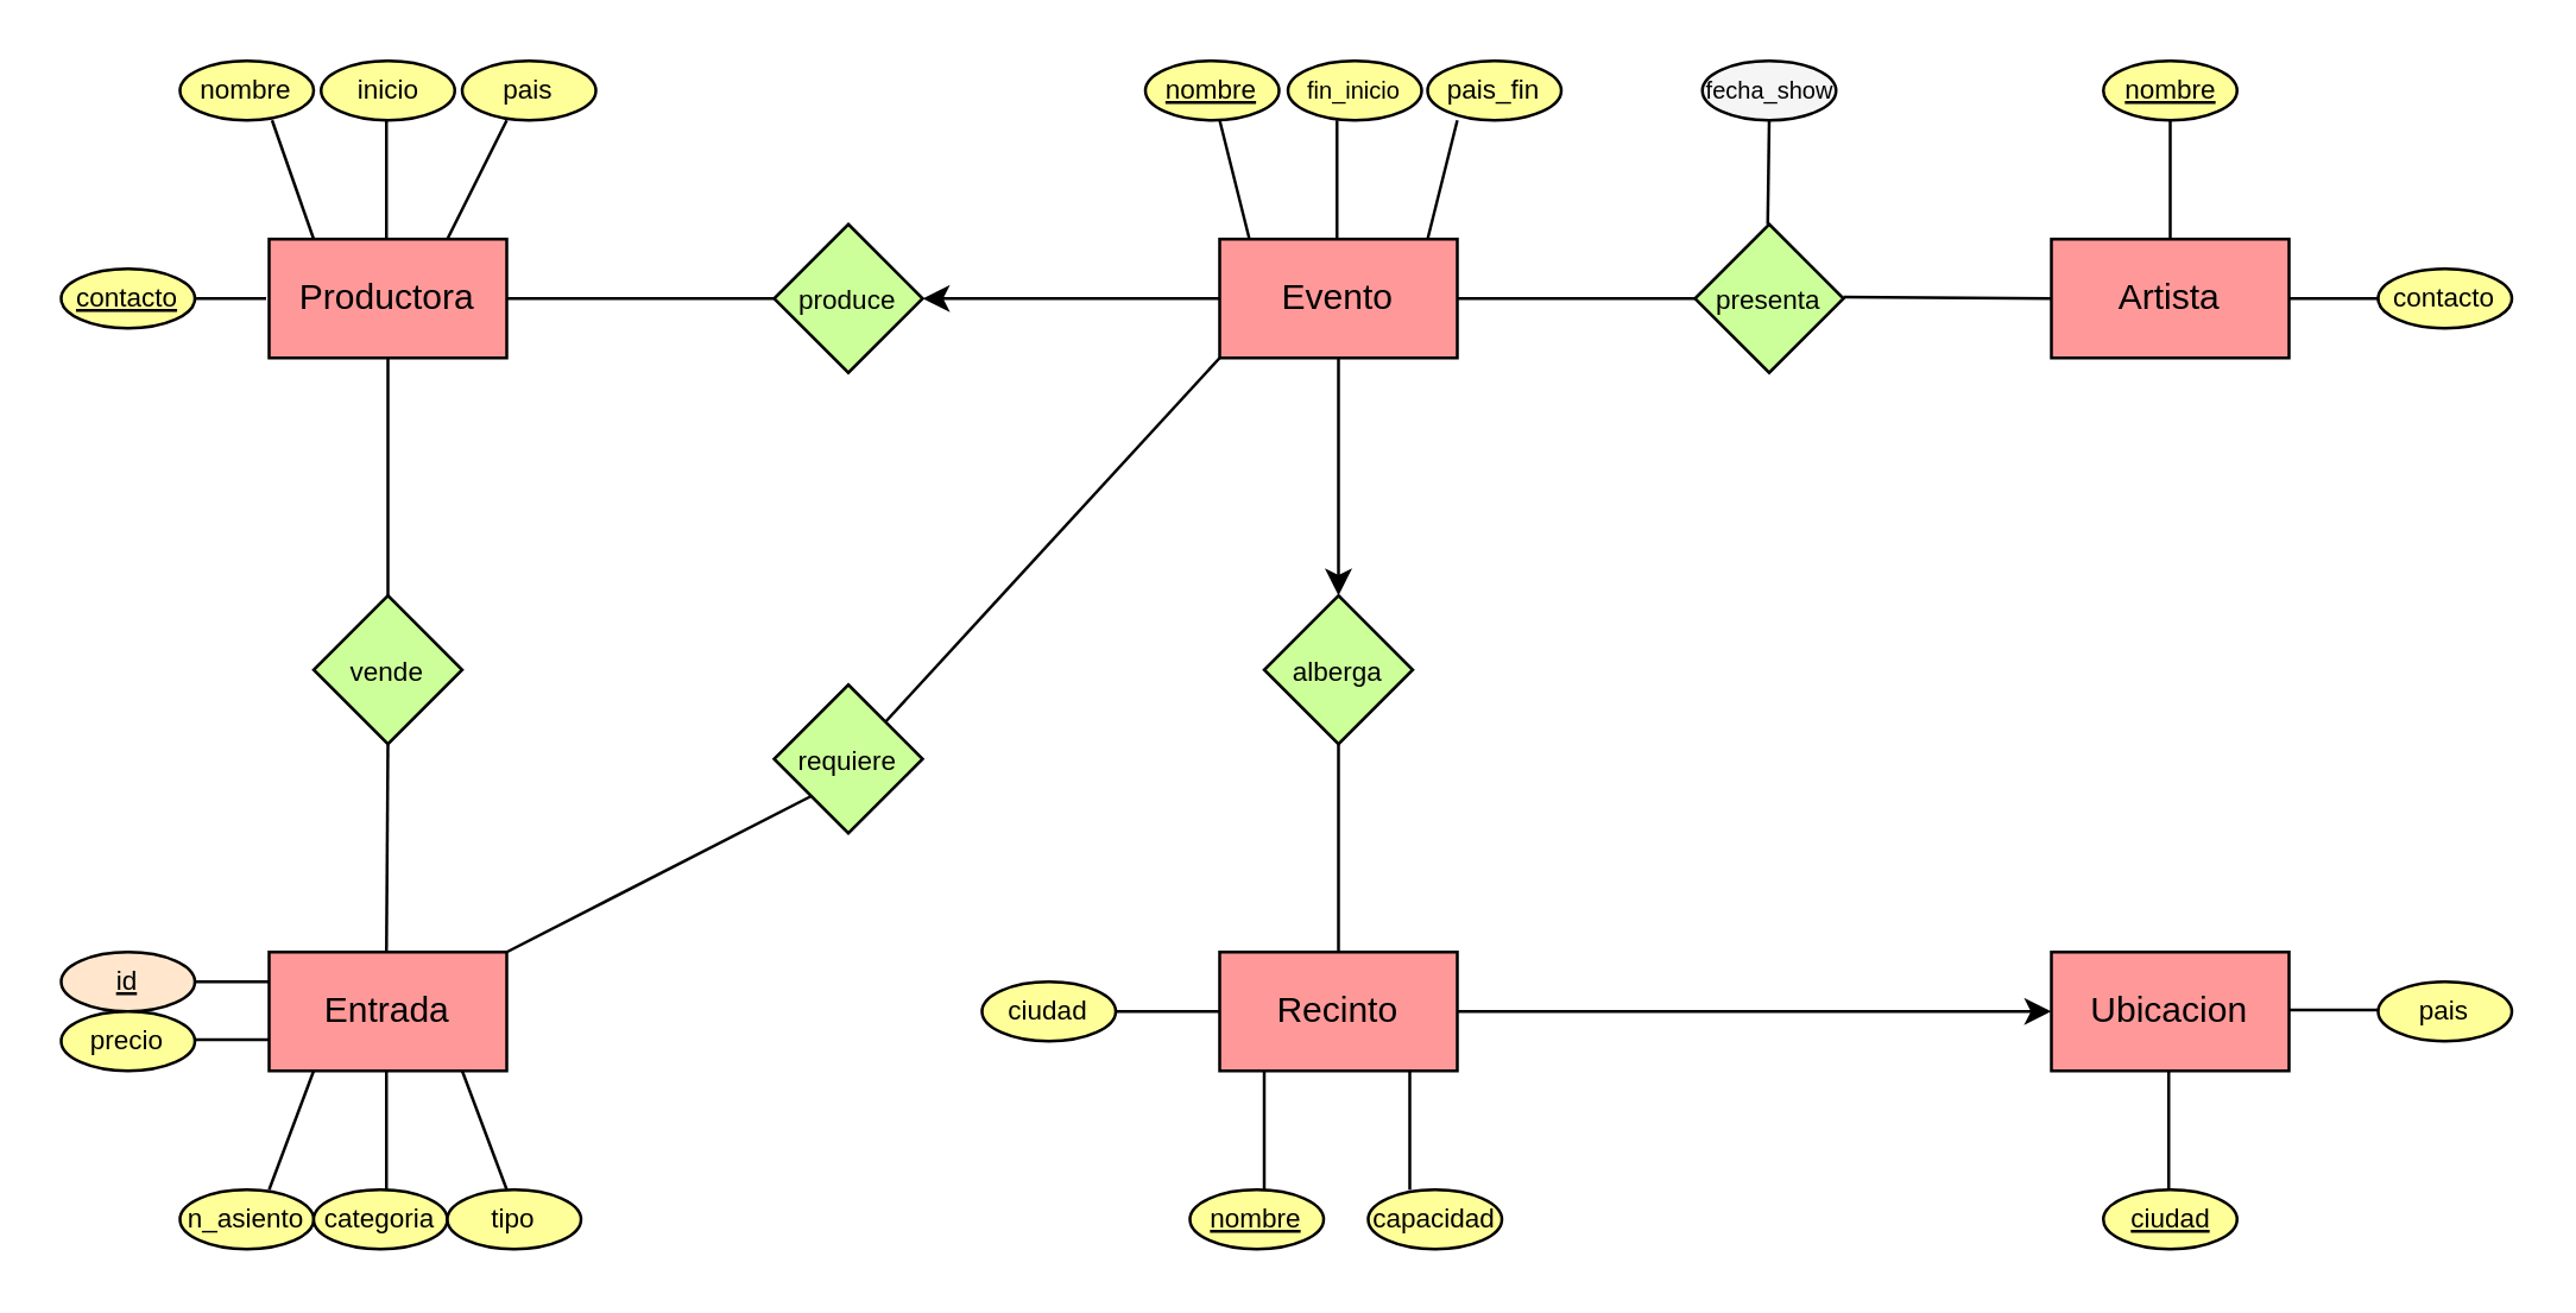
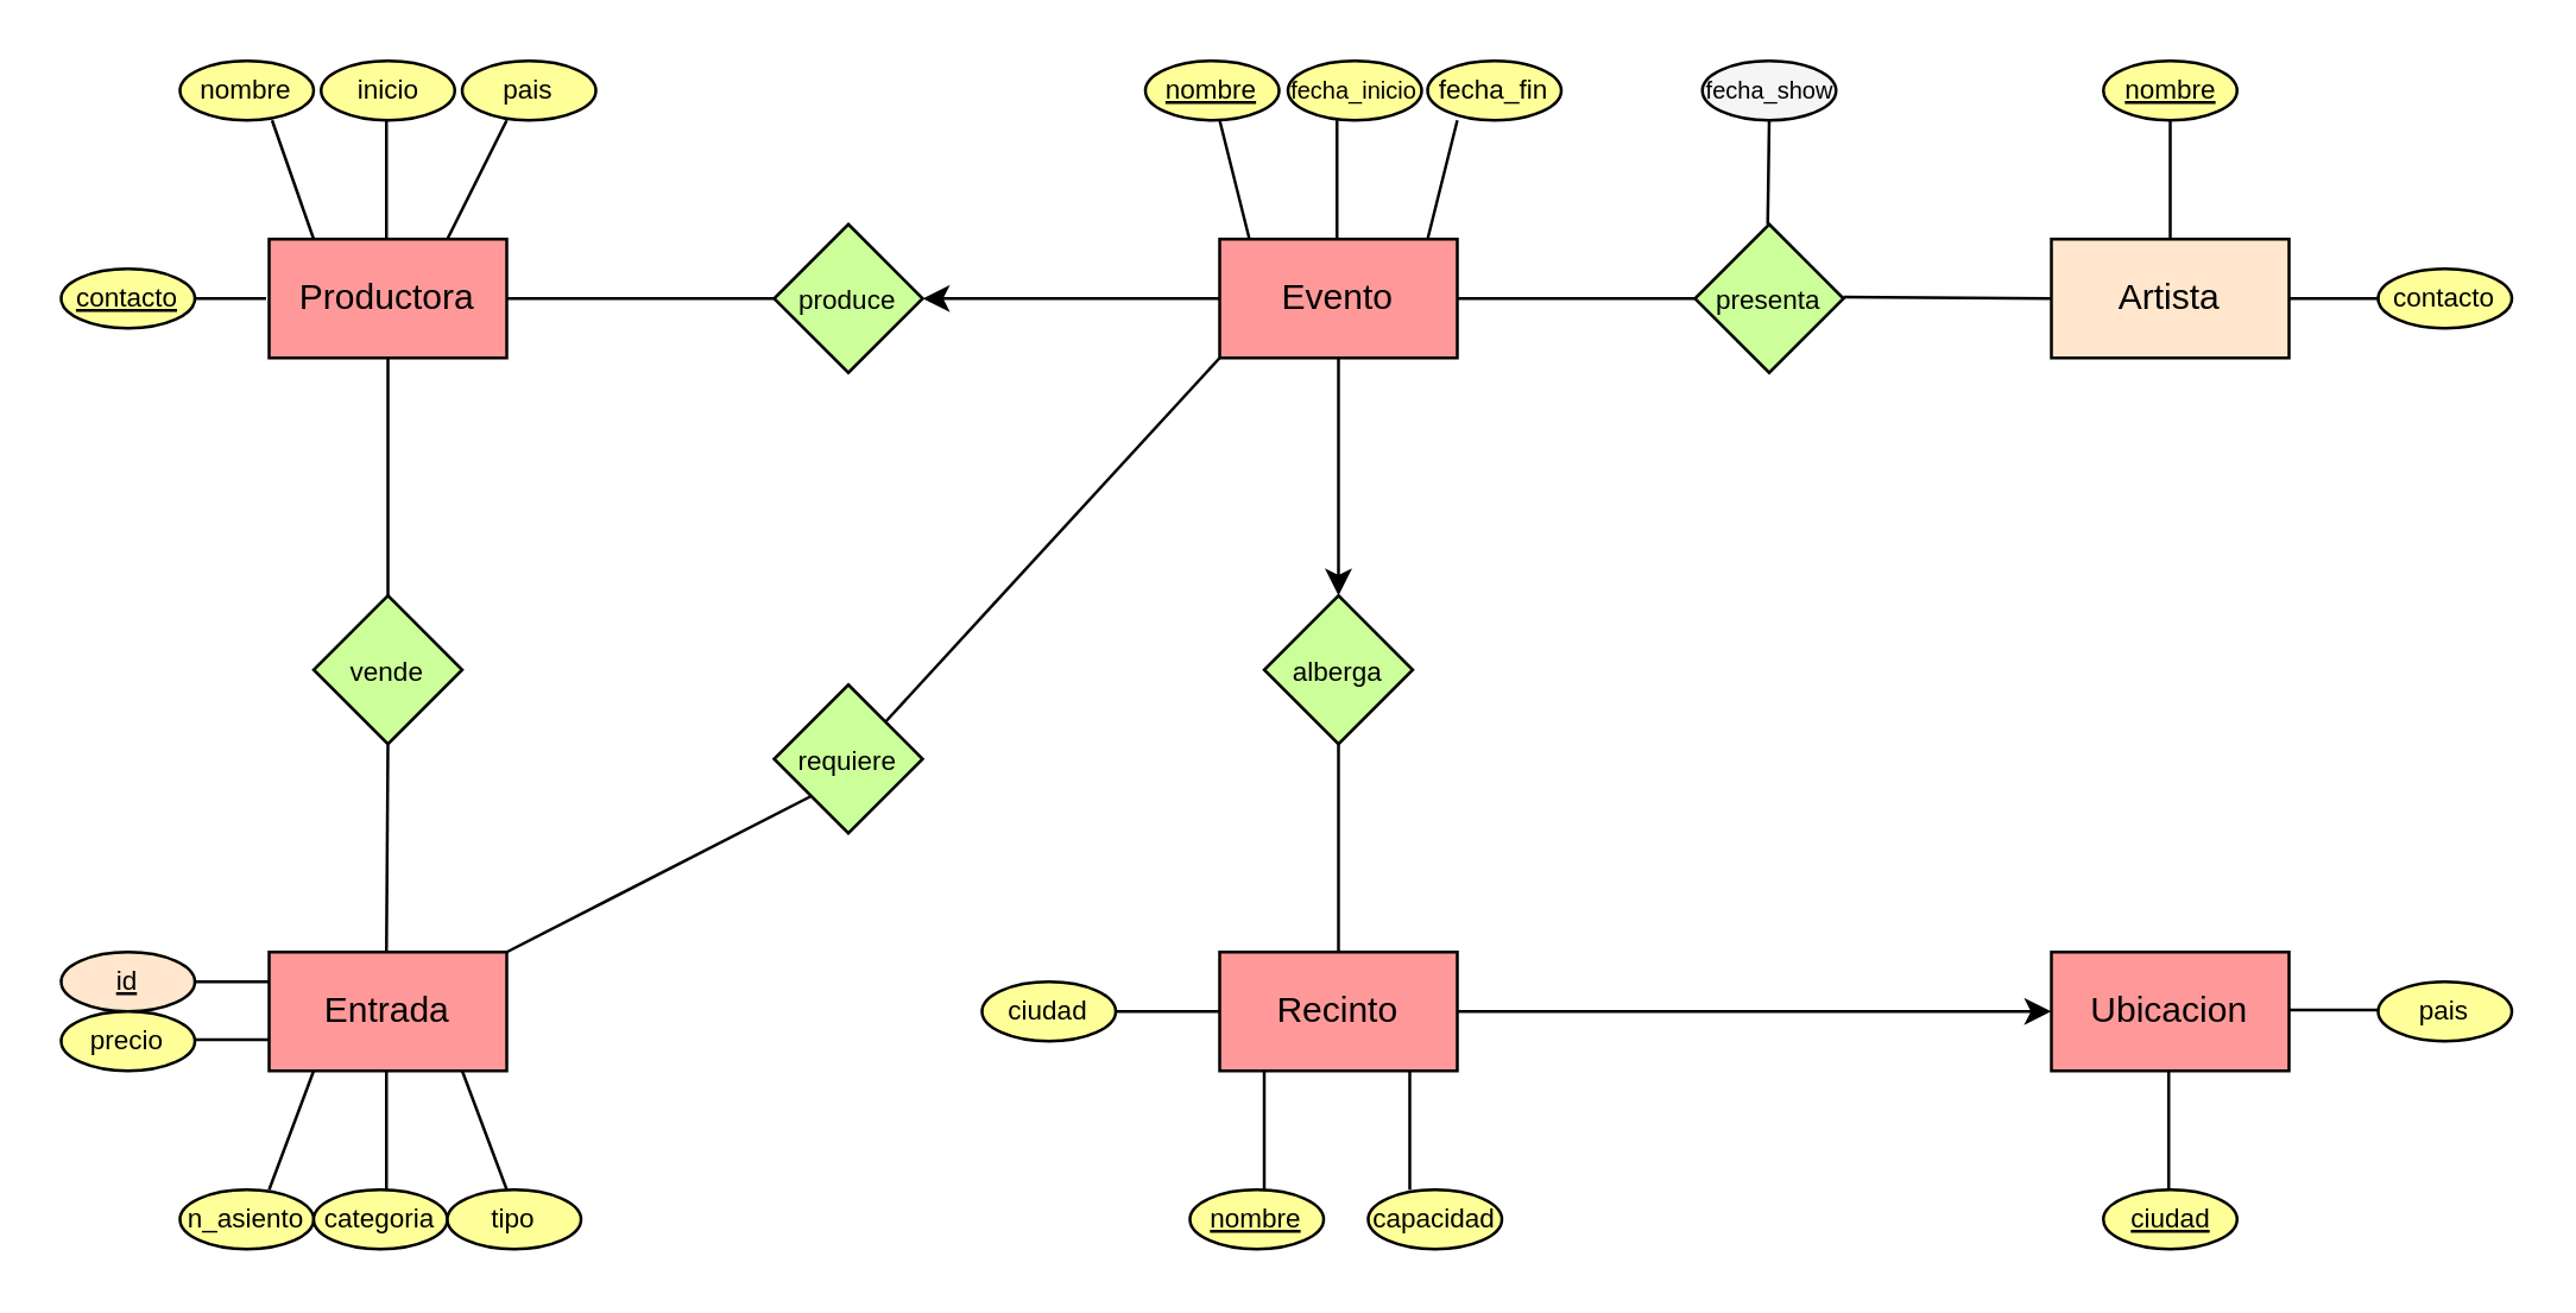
  <mxCell id="0" />
  <mxCell id="1" parent="0" />
  <mxCell id="2" value="Productora" style="rounded=0;whiteSpace=wrap;html=1;fillColor=#FF9999;" parent="1" vertex="1"><mxGeometry x="90" y="80" width="80" height="40" as="geometry" /></mxCell>
  <mxCell id="3" value="Evento" style="rounded=0;whiteSpace=wrap;html=1;fillColor=#FF9999;" parent="1" vertex="1"><mxGeometry x="410" y="80" width="80" height="40" as="geometry" /></mxCell>
- <mxCell id="4" value="Artista" style="rounded=0;whiteSpace=wrap;html=1;fillColor=#FF9999;" parent="1" vertex="1"><mxGeometry x="690" y="80" width="80" height="40" as="geometry" /></mxCell>
+ <mxCell id="4" value="Artista" style="rounded=0;whiteSpace=wrap;html=1;fillColor=#ffe6cc;" parent="1" vertex="1"><mxGeometry x="690" y="80" width="80" height="40" as="geometry" /></mxCell>
  <mxCell id="5" value="Recinto" style="rounded=0;whiteSpace=wrap;html=1;fillColor=#FF9999;" parent="1" vertex="1"><mxGeometry x="410" y="320" width="80" height="40" as="geometry" /></mxCell>
  <mxCell id="6" value="Entrada" style="rounded=0;whiteSpace=wrap;html=1;fillColor=#FF9999;" parent="1" vertex="1"><mxGeometry x="90" y="320" width="80" height="40" as="geometry" /></mxCell>
  <mxCell id="7" value="&lt;font style=&quot;font-size: 9px&quot;&gt;produce&lt;/font&gt;" style="rhombus;whiteSpace=wrap;html=1;fillColor=#CCFF99;" parent="1" vertex="1"><mxGeometry x="260" y="75" width="50" height="50" as="geometry" /></mxCell>
  <mxCell id="8" value="&lt;font style=&quot;font-size: 9px&quot;&gt;requiere&lt;/font&gt;" style="rhombus;whiteSpace=wrap;html=1;fillColor=#CCFF99;" parent="1" vertex="1"><mxGeometry x="260" y="230" width="50" height="50" as="geometry" /></mxCell>
  <mxCell id="9" value="&lt;font style=&quot;font-size: 9px&quot;&gt;alberga&lt;/font&gt;" style="rhombus;whiteSpace=wrap;html=1;fillColor=#CCFF99;" parent="1" vertex="1"><mxGeometry x="425" y="200" width="50" height="50" as="geometry" /></mxCell>
  <mxCell id="10" value="&lt;font style=&quot;font-size: 9px&quot;&gt;presenta&lt;/font&gt;" style="rhombus;whiteSpace=wrap;html=1;fillColor=#CCFF99;" parent="1" vertex="1"><mxGeometry x="570" y="75" width="50" height="50" as="geometry" /></mxCell>
  <mxCell id="11" value="Ubicacion" style="rounded=0;whiteSpace=wrap;html=1;fillColor=#FF9999;" parent="1" vertex="1"><mxGeometry x="690" y="320" width="80" height="40" as="geometry" /></mxCell>
  <mxCell id="12" value="" style="endArrow=classic;html=1;rounded=0;fontSize=9;entryX=0.5;entryY=0;entryDx=0;entryDy=0;" parent="1" target="9" edge="1"><mxGeometry width="50" height="50" relative="1" as="geometry"><mxPoint x="450" y="120" as="sourcePoint" /><mxPoint x="360" y="200" as="targetPoint" /></mxGeometry></mxCell>
  <mxCell id="13" value="" style="endArrow=none;html=1;rounded=0;fontSize=9;exitX=0.5;exitY=0;exitDx=0;exitDy=0;" parent="1" source="5" edge="1"><mxGeometry width="50" height="50" relative="1" as="geometry"><mxPoint x="400" y="300" as="sourcePoint" /><mxPoint x="450" y="250" as="targetPoint" /></mxGeometry></mxCell>
  <mxCell id="14" value="" style="endArrow=none;html=1;rounded=0;fontSize=9;exitX=1;exitY=0;exitDx=0;exitDy=0;" parent="1" source="8" edge="1"><mxGeometry width="50" height="50" relative="1" as="geometry"><mxPoint x="410" y="190" as="sourcePoint" /><mxPoint x="410" y="120" as="targetPoint" /></mxGeometry></mxCell>
  <mxCell id="15" value="" style="endArrow=none;html=1;rounded=0;fontSize=9;exitX=0.5;exitY=0;exitDx=0;exitDy=0;entryX=0;entryY=1;entryDx=0;entryDy=0;" parent="1" target="8" edge="1"><mxGeometry width="50" height="50" relative="1" as="geometry"><mxPoint x="170" y="320" as="sourcePoint" /><mxPoint x="170" y="250" as="targetPoint" /></mxGeometry></mxCell>
  <mxCell id="16" value="" style="endArrow=classic;html=1;rounded=0;fontSize=9;entryX=1;entryY=0.5;entryDx=0;entryDy=0;" parent="1" target="7" edge="1"><mxGeometry width="50" height="50" relative="1" as="geometry"><mxPoint x="410" y="100" as="sourcePoint" /><mxPoint x="460" y="50" as="targetPoint" /></mxGeometry></mxCell>
  <mxCell id="17" value="" style="endArrow=none;html=1;rounded=0;fontSize=9;exitX=1;exitY=0.5;exitDx=0;exitDy=0;" parent="1" source="2" edge="1"><mxGeometry width="50" height="50" relative="1" as="geometry"><mxPoint x="210" y="150" as="sourcePoint" /><mxPoint x="260" y="100" as="targetPoint" /></mxGeometry></mxCell>
  <mxCell id="18" value="&lt;font style=&quot;font-size: 9px&quot;&gt;vende&lt;/font&gt;" style="rhombus;whiteSpace=wrap;html=1;fillColor=#CCFF99;" parent="1" vertex="1"><mxGeometry x="105" y="200" width="50" height="50" as="geometry" /></mxCell>
  <mxCell id="19" value="" style="endArrow=none;html=1;rounded=0;fontSize=9;entryX=0;entryY=0.5;entryDx=0;entryDy=0;" parent="1" target="10" edge="1"><mxGeometry width="50" height="50" relative="1" as="geometry"><mxPoint x="490" y="100" as="sourcePoint" /><mxPoint x="540" y="50" as="targetPoint" /></mxGeometry></mxCell>
  <mxCell id="20" value="" style="endArrow=none;html=1;rounded=0;fontSize=9;exitX=0.5;exitY=0;exitDx=0;exitDy=0;" parent="1" source="18" edge="1"><mxGeometry width="50" height="50" relative="1" as="geometry"><mxPoint x="80" y="170" as="sourcePoint" /><mxPoint x="130" y="120" as="targetPoint" /></mxGeometry></mxCell>
  <mxCell id="21" value="" style="endArrow=none;html=1;rounded=0;fontSize=9;exitX=0.5;exitY=0;exitDx=0;exitDy=0;" parent="1" edge="1"><mxGeometry width="50" height="50" relative="1" as="geometry"><mxPoint x="129.5" y="320" as="sourcePoint" /><mxPoint x="130" y="250" as="targetPoint" /></mxGeometry></mxCell>
  <mxCell id="22" value="" style="endArrow=none;html=1;rounded=0;fontSize=9;" parent="1" edge="1"><mxGeometry width="50" height="50" relative="1" as="geometry"><mxPoint x="620" y="99.5" as="sourcePoint" /><mxPoint x="690" y="100" as="targetPoint" /></mxGeometry></mxCell>
  <mxCell id="23" value="" style="endArrow=classic;html=1;rounded=0;fontSize=9;entryX=0;entryY=0.5;entryDx=0;entryDy=0;" parent="1" target="11" edge="1"><mxGeometry width="50" height="50" relative="1" as="geometry"><mxPoint x="490" y="340" as="sourcePoint" /><mxPoint x="540" y="290" as="targetPoint" /></mxGeometry></mxCell>
  <mxCell id="24" value="" style="endArrow=none;html=1;rounded=0;fontSize=9;" parent="1" edge="1"><mxGeometry width="50" height="50" relative="1" as="geometry"><mxPoint x="730" y="80" as="sourcePoint" /><mxPoint x="730" y="40" as="targetPoint" /></mxGeometry></mxCell>
  <mxCell id="25" value="" style="endArrow=none;html=1;rounded=0;fontSize=9;" parent="1" edge="1"><mxGeometry width="50" height="50" relative="1" as="geometry"><mxPoint x="770" y="100" as="sourcePoint" /><mxPoint x="810" y="100" as="targetPoint" /></mxGeometry></mxCell>
  <mxCell id="26" value="" style="endArrow=none;html=1;rounded=0;fontSize=9;" parent="1" edge="1"><mxGeometry width="50" height="50" relative="1" as="geometry"><mxPoint x="425" y="400" as="sourcePoint" /><mxPoint x="425" y="360" as="targetPoint" /></mxGeometry></mxCell>
  <mxCell id="27" value="" style="endArrow=none;html=1;rounded=0;fontSize=9;" parent="1" edge="1"><mxGeometry width="50" height="50" relative="1" as="geometry"><mxPoint x="474" y="400" as="sourcePoint" /><mxPoint x="474" y="360" as="targetPoint" /></mxGeometry></mxCell>
  <mxCell id="28" value="" style="endArrow=none;html=1;rounded=0;fontSize=9;" parent="1" edge="1"><mxGeometry width="50" height="50" relative="1" as="geometry"><mxPoint x="729.5" y="400" as="sourcePoint" /><mxPoint x="729.5" y="360" as="targetPoint" /></mxGeometry></mxCell>
  <mxCell id="29" value="" style="endArrow=none;html=1;rounded=0;fontSize=9;" parent="1" edge="1"><mxGeometry width="50" height="50" relative="1" as="geometry"><mxPoint x="770" y="339.5" as="sourcePoint" /><mxPoint x="810" y="339.5" as="targetPoint" /></mxGeometry></mxCell>
  <mxCell id="30" value="" style="endArrow=none;html=1;rounded=0;fontSize=9;" parent="1" edge="1"><mxGeometry width="50" height="50" relative="1" as="geometry"><mxPoint x="420" y="80" as="sourcePoint" /><mxPoint x="410" y="40" as="targetPoint" /></mxGeometry></mxCell>
  <mxCell id="31" value="" style="endArrow=none;html=1;rounded=0;fontSize=9;" parent="1" edge="1"><mxGeometry width="50" height="50" relative="1" as="geometry"><mxPoint x="449.5" y="80" as="sourcePoint" /><mxPoint x="449.5" y="40" as="targetPoint" /></mxGeometry></mxCell>
  <mxCell id="32" value="" style="endArrow=none;html=1;rounded=0;fontSize=9;" parent="1" edge="1"><mxGeometry width="50" height="50" relative="1" as="geometry"><mxPoint x="90" y="400" as="sourcePoint" /><mxPoint x="105" y="360" as="targetPoint" /></mxGeometry></mxCell>
  <mxCell id="33" value="" style="endArrow=none;html=1;rounded=0;fontSize=9;" parent="1" edge="1"><mxGeometry width="50" height="50" relative="1" as="geometry"><mxPoint x="480" y="80" as="sourcePoint" /><mxPoint x="490" y="40" as="targetPoint" /></mxGeometry></mxCell>
  <mxCell id="34" value="" style="endArrow=none;html=1;rounded=0;fontSize=9;" parent="1" edge="1"><mxGeometry width="50" height="50" relative="1" as="geometry"><mxPoint x="129.5" y="400" as="sourcePoint" /><mxPoint x="129.5" y="360" as="targetPoint" /></mxGeometry></mxCell>
  <mxCell id="35" value="" style="endArrow=none;html=1;rounded=0;fontSize=9;" parent="1" edge="1"><mxGeometry width="50" height="50" relative="1" as="geometry"><mxPoint x="170" y="400" as="sourcePoint" /><mxPoint x="155" y="360" as="targetPoint" /></mxGeometry></mxCell>
  <mxCell id="36" value="" style="endArrow=none;html=1;rounded=0;fontSize=9;" parent="1" edge="1"><mxGeometry width="50" height="50" relative="1" as="geometry"><mxPoint x="90" y="330" as="sourcePoint" /><mxPoint x="51" y="330" as="targetPoint" /></mxGeometry></mxCell>
  <mxCell id="37" value="" style="endArrow=none;html=1;rounded=0;fontSize=9;" parent="1" edge="1"><mxGeometry width="50" height="50" relative="1" as="geometry"><mxPoint x="150" y="80" as="sourcePoint" /><mxPoint x="170" y="40" as="targetPoint" /></mxGeometry></mxCell>
  <mxCell id="38" value="" style="endArrow=none;html=1;rounded=0;fontSize=9;" parent="1" edge="1"><mxGeometry width="50" height="50" relative="1" as="geometry"><mxPoint x="50" y="349.5" as="sourcePoint" /><mxPoint x="90" y="349.5" as="targetPoint" /></mxGeometry></mxCell>
  <mxCell id="39" value="" style="endArrow=none;html=1;rounded=0;fontSize=9;entryX=0.689;entryY=1;entryDx=0;entryDy=0;entryPerimeter=0;" parent="1" edge="1" target="54"><mxGeometry width="50" height="50" relative="1" as="geometry"><mxPoint x="105" y="80" as="sourcePoint" /><mxPoint x="105" y="40" as="targetPoint" /></mxGeometry></mxCell>
  <mxCell id="40" value="" style="endArrow=none;html=1;rounded=0;fontSize=9;" parent="1" edge="1"><mxGeometry width="50" height="50" relative="1" as="geometry"><mxPoint x="594.5" y="75" as="sourcePoint" /><mxPoint x="595" y="40" as="targetPoint" /></mxGeometry></mxCell>
  <mxCell id="41" value="" style="endArrow=none;html=1;rounded=0;fontSize=9;" parent="1" edge="1"><mxGeometry width="50" height="50" relative="1" as="geometry"><mxPoint x="50" y="100" as="sourcePoint" /><mxPoint x="89" y="100" as="targetPoint" /></mxGeometry></mxCell>
  <mxCell id="42" value="&lt;u&gt;nombre&lt;/u&gt;" style="ellipse;whiteSpace=wrap;html=1;fontSize=9;fillColor=#FFFF99;" parent="1" vertex="1"><mxGeometry x="385" y="20" width="45" height="20" as="geometry" /></mxCell>
- <mxCell id="43" value="&lt;font style=&quot;font-size: 8px&quot;&gt;fin_inicio&lt;/font&gt;" style="ellipse;whiteSpace=wrap;html=1;fontSize=9;fillColor=#FFFF99;" parent="1" vertex="1"><mxGeometry x="433" y="20" width="45" height="20" as="geometry" /></mxCell>
- <mxCell id="44" value="pais_fin" style="ellipse;whiteSpace=wrap;html=1;fontSize=9;fillColor=#FFFF99;" parent="1" vertex="1"><mxGeometry x="480" y="20" width="45" height="20" as="geometry" /></mxCell>
+ <mxCell id="43" value="&lt;font style=&quot;font-size: 8px&quot;&gt;fecha_inicio&lt;/font&gt;" style="ellipse;whiteSpace=wrap;html=1;fontSize=9;fillColor=#FFFF99;" parent="1" vertex="1"><mxGeometry x="433" y="20" width="45" height="20" as="geometry" /></mxCell>
+ <mxCell id="44" value="fecha_fin" style="ellipse;whiteSpace=wrap;html=1;fontSize=9;fillColor=#FFFF99;" parent="1" vertex="1"><mxGeometry x="480" y="20" width="45" height="20" as="geometry" /></mxCell>
  <mxCell id="45" value="&lt;u&gt;nombre&lt;/u&gt;" style="ellipse;whiteSpace=wrap;html=1;fontSize=9;fillColor=#FFFF99;" parent="1" vertex="1"><mxGeometry x="400" y="400" width="45" height="20" as="geometry" /></mxCell>
  <mxCell id="46" value="capacidad" style="ellipse;whiteSpace=wrap;html=1;fontSize=9;fillColor=#FFFF99;" parent="1" vertex="1"><mxGeometry x="460" y="400" width="45" height="20" as="geometry" /></mxCell>
  <mxCell id="47" value="" style="endArrow=none;html=1;rounded=0;fontSize=9;" parent="1" edge="1"><mxGeometry width="50" height="50" relative="1" as="geometry"><mxPoint x="410" y="340" as="sourcePoint" /><mxPoint x="370" y="340" as="targetPoint" /></mxGeometry></mxCell>
  <mxCell id="48" value="ciudad" style="ellipse;whiteSpace=wrap;html=1;fontSize=9;fillColor=#FFFF99;" parent="1" vertex="1"><mxGeometry x="330" y="330" width="45" height="20" as="geometry" /></mxCell>
  <mxCell id="49" value="&lt;u&gt;ciudad&lt;/u&gt;" style="ellipse;whiteSpace=wrap;html=1;fontSize=9;fillColor=#FFFF99;" parent="1" vertex="1"><mxGeometry x="707.5" y="400" width="45" height="20" as="geometry" /></mxCell>
  <mxCell id="50" value="pais" style="ellipse;whiteSpace=wrap;html=1;fontSize=9;fillColor=#FFFF99;" parent="1" vertex="1"><mxGeometry x="800" y="330" width="45" height="20" as="geometry" /></mxCell>
  <mxCell id="51" value="&lt;u&gt;nombre&lt;/u&gt;" style="ellipse;whiteSpace=wrap;html=1;fontSize=9;fillColor=#FFFF99;" parent="1" vertex="1"><mxGeometry x="707.5" y="20" width="45" height="20" as="geometry" /></mxCell>
  <mxCell id="52" value="contacto" style="ellipse;whiteSpace=wrap;html=1;fontSize=9;fillColor=#FFFF99;" parent="1" vertex="1"><mxGeometry x="800" y="90" width="45" height="20" as="geometry" /></mxCell>
  <mxCell id="53" value="&lt;font style=&quot;font-size: 8px&quot;&gt;fecha_show&lt;/font&gt;" style="ellipse;whiteSpace=wrap;html=1;fontSize=9;fillColor=#f5f5f5;" parent="1" vertex="1"><mxGeometry x="572.5" y="20" width="45" height="20" as="geometry" /></mxCell>
  <mxCell id="54" value="nombre" style="ellipse;whiteSpace=wrap;html=1;fontSize=9;fillColor=#FFFF99;" parent="1" vertex="1"><mxGeometry x="60" y="20" width="45" height="20" as="geometry" /></mxCell>
  <mxCell id="55" value="pais" style="ellipse;whiteSpace=wrap;html=1;fontSize=9;fillColor=#FFFF99;" parent="1" vertex="1"><mxGeometry x="155" y="20" width="45" height="20" as="geometry" /></mxCell>
  <mxCell id="56" value="&lt;u&gt;contacto&lt;/u&gt;" style="ellipse;whiteSpace=wrap;html=1;fontSize=9;fillColor=#FFFF99;" parent="1" vertex="1"><mxGeometry x="20" y="90" width="45" height="20" as="geometry" /></mxCell>
  <mxCell id="57" value="&lt;u&gt;id&lt;/u&gt;" style="ellipse;whiteSpace=wrap;html=1;fontSize=9;fillColor=#ffe6cc;" parent="1" vertex="1"><mxGeometry x="20" y="320" width="45" height="20" as="geometry" /></mxCell>
  <mxCell id="58" value="precio" style="ellipse;whiteSpace=wrap;html=1;fontSize=9;fillColor=#FFFF99;" parent="1" vertex="1"><mxGeometry x="20" y="340" width="45" height="20" as="geometry" /></mxCell>
  <mxCell id="59" value="n_asiento" style="ellipse;whiteSpace=wrap;html=1;fontSize=9;fillColor=#FFFF99;" parent="1" vertex="1"><mxGeometry x="60" y="400" width="45" height="20" as="geometry" /></mxCell>
  <mxCell id="60" value="categoria" style="ellipse;whiteSpace=wrap;html=1;fontSize=9;fillColor=#FFFF99;" parent="1" vertex="1"><mxGeometry x="105" y="400" width="45" height="20" as="geometry" /></mxCell>
  <mxCell id="61" value="tipo" style="ellipse;whiteSpace=wrap;html=1;fontSize=9;fillColor=#FFFF99;" parent="1" vertex="1"><mxGeometry x="150" y="400" width="45" height="20" as="geometry" /></mxCell>
  <mxCell id="62" value="inicio" style="ellipse;whiteSpace=wrap;html=1;fontSize=9;fillColor=#FFFF99;" vertex="1" parent="1"><mxGeometry x="107.5" y="20" width="45" height="20" as="geometry" /></mxCell>
  <mxCell id="63" value="" style="endArrow=none;html=1;rounded=0;fontSize=9;" edge="1" parent="1"><mxGeometry width="50" height="50" relative="1" as="geometry"><mxPoint x="129.5" y="80" as="sourcePoint" /><mxPoint x="129.5" y="40" as="targetPoint" /></mxGeometry></mxCell>
